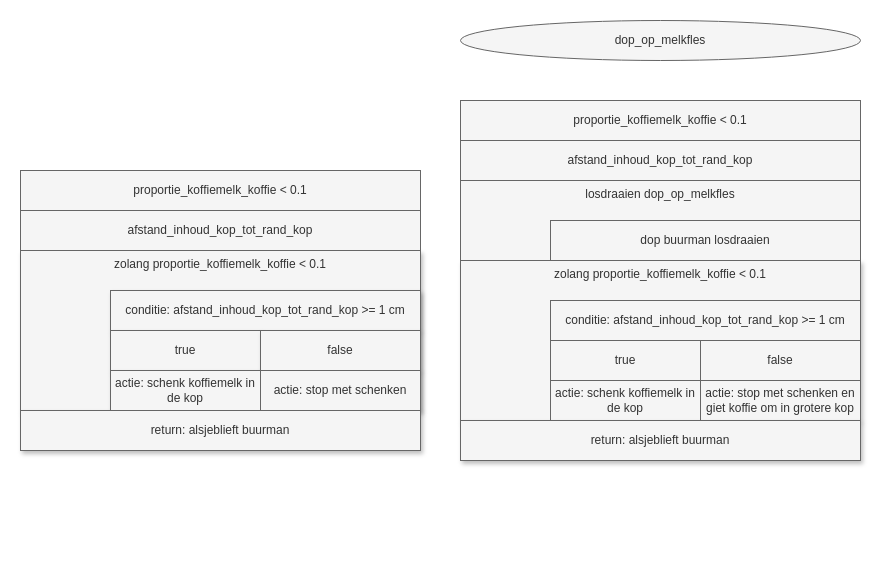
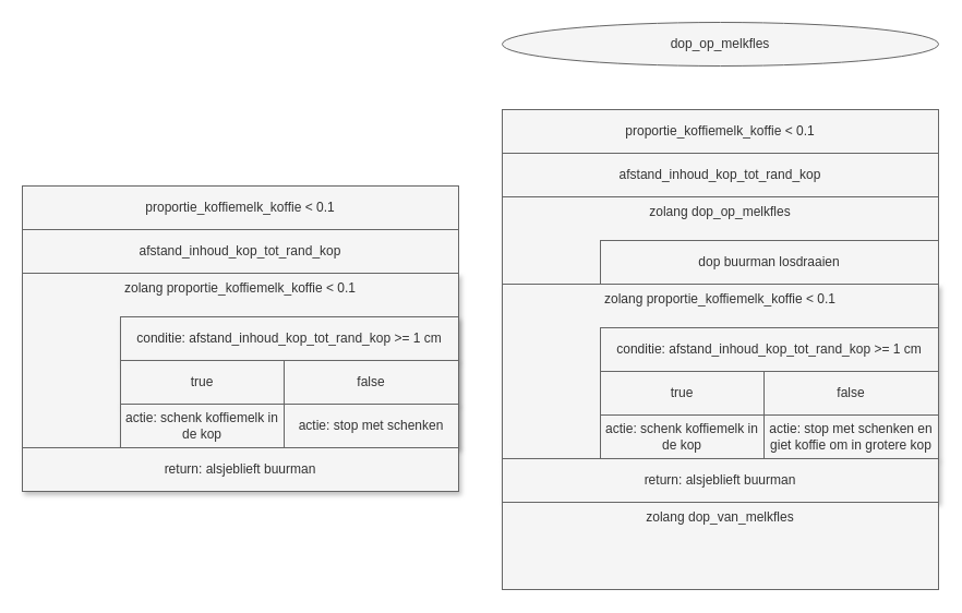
  <mxCell id="0" />
  <mxCell id="1" parent="0" />
  <mxCell id="2" value="zolang proportie_koffiemelk_koffie &amp;lt; 0.1" style="html=1;shadow=1;whiteSpace=wrap;labelPosition=center;verticalLabelPosition=middle;align=center;verticalAlign=top;fillColor=#f5f5f5;fontColor=#333333;strokeColor=#666666;" parent="1" vertex="1"><mxGeometry x="20" y="250" width="400" height="160" as="geometry" /></mxCell>
  <mxCell id="3" value="conditie:&amp;nbsp;afstand_inhoud_kop_tot_rand_kop &amp;gt;= 1 cm" style="whiteSpace=wrap;html=1;shadow=1;fillColor=#f5f5f5;fontColor=#333333;strokeColor=#666666;" parent="1" vertex="1"><mxGeometry x="110" y="290" width="310" height="40" as="geometry" /></mxCell>
  <mxCell id="4" value="true" style="whiteSpace=wrap;html=1;shadow=1;fillColor=#f5f5f5;fontColor=#333333;strokeColor=#666666;" parent="1" vertex="1"><mxGeometry x="110" y="330" width="150" height="40" as="geometry" /></mxCell>
  <mxCell id="5" value="actie: schenk koffiemelk in de kop" style="whiteSpace=wrap;html=1;shadow=1;fillColor=#f5f5f5;fontColor=#333333;strokeColor=#666666;" parent="1" vertex="1"><mxGeometry x="110" y="370" width="150" height="40" as="geometry" /></mxCell>
  <mxCell id="6" value="false" style="whiteSpace=wrap;html=1;shadow=1;fillColor=#f5f5f5;fontColor=#333333;strokeColor=#666666;" parent="1" vertex="1"><mxGeometry x="260" y="330" width="160" height="40" as="geometry" /></mxCell>
  <mxCell id="7" value="actie: stop met schenken" style="whiteSpace=wrap;html=1;shadow=1;fillColor=#f5f5f5;fontColor=#333333;strokeColor=#666666;" parent="1" vertex="1"><mxGeometry x="260" y="370" width="160" height="40" as="geometry" /></mxCell>
  <mxCell id="8" value="return: alsjeblieft buurman" style="whiteSpace=wrap;html=1;shadow=1;fillColor=#f5f5f5;fontColor=#333333;strokeColor=#666666;" parent="1" vertex="1"><mxGeometry x="20" y="410" width="400" height="40" as="geometry" /></mxCell>
  <mxCell id="9" value="afstand_inhoud_kop_tot_rand_kop" style="whiteSpace=wrap;html=1;shadow=0;fillColor=#f5f5f5;fontColor=#333333;strokeColor=#666666;" parent="1" vertex="1"><mxGeometry x="20" y="210" width="400" height="40" as="geometry" /></mxCell>
  <mxCell id="10" value="proportie_koffiemelk_koffie &amp;lt; 0.1" style="html=1;shadow=0;whiteSpace=wrap;labelPosition=center;verticalLabelPosition=middle;align=center;verticalAlign=middle;fillColor=#f5f5f5;fontColor=#333333;strokeColor=#666666;" parent="1" vertex="1"><mxGeometry x="20" y="170" width="400" height="40" as="geometry" /></mxCell>
  <mxCell id="11" value="actie: stop met schenken" style="whiteSpace=wrap;html=1;shadow=0;fillColor=#f5f5f5;fontColor=#333333;strokeColor=#666666;" parent="1" vertex="1"><mxGeometry x="260" y="370" width="160" height="40" as="geometry" /></mxCell>
  <mxCell id="12" value="actie: schenk koffiemelk in de kop" style="whiteSpace=wrap;html=1;shadow=0;fillColor=#f5f5f5;fontColor=#333333;strokeColor=#666666;" parent="1" vertex="1"><mxGeometry x="110" y="370" width="150" height="40" as="geometry" /></mxCell>
  <mxCell id="13" value="false" style="whiteSpace=wrap;html=1;shadow=0;fillColor=#f5f5f5;fontColor=#333333;strokeColor=#666666;" parent="1" vertex="1"><mxGeometry x="260" y="330" width="160" height="40" as="geometry" /></mxCell>
  <mxCell id="14" value="zolang proportie_koffiemelk_koffie &amp;lt; 0.1" style="html=1;shadow=1;whiteSpace=wrap;labelPosition=center;verticalLabelPosition=middle;align=center;verticalAlign=top;fillColor=#f5f5f5;fontColor=#333333;strokeColor=#666666;" parent="1" vertex="1"><mxGeometry x="460" y="260" width="400" height="160" as="geometry" /></mxCell>
  <mxCell id="15" value="conditie:&amp;nbsp;afstand_inhoud_kop_tot_rand_kop &amp;gt;= 1 cm" style="whiteSpace=wrap;html=1;shadow=0;fillColor=#f5f5f5;fontColor=#333333;strokeColor=#666666;" parent="1" vertex="1"><mxGeometry x="550" y="300" width="310" height="40" as="geometry" /></mxCell>
  <mxCell id="16" value="actie: stop met schenken en giet koffie om in grotere kop" style="whiteSpace=wrap;html=1;shadow=0;fillColor=#f5f5f5;fontColor=#333333;strokeColor=#666666;" parent="1" vertex="1"><mxGeometry x="700" y="380" width="160" height="40" as="geometry" /></mxCell>
  <mxCell id="17" value="actie: schenk koffiemelk in de kop" style="whiteSpace=wrap;html=1;shadow=0;fillColor=#f5f5f5;fontColor=#333333;strokeColor=#666666;" parent="1" vertex="1"><mxGeometry x="550" y="380" width="150" height="40" as="geometry" /></mxCell>
  <mxCell id="18" value="false" style="whiteSpace=wrap;html=1;shadow=0;fillColor=#f5f5f5;fontColor=#333333;strokeColor=#666666;" parent="1" vertex="1"><mxGeometry x="700" y="340" width="160" height="40" as="geometry" /></mxCell>
  <mxCell id="19" value="true" style="whiteSpace=wrap;html=1;shadow=0;fillColor=#f5f5f5;fontColor=#333333;strokeColor=#666666;" parent="1" vertex="1"><mxGeometry x="550" y="340" width="150" height="40" as="geometry" /></mxCell>
- <mxCell id="20" value="losdraaien dop_op_melkfles" style="html=1;shadow=0;whiteSpace=wrap;labelPosition=center;verticalLabelPosition=middle;align=center;verticalAlign=top;fillColor=#f5f5f5;fontColor=#333333;strokeColor=#666666;" parent="1" vertex="1"><mxGeometry x="460" y="180" width="400" height="80" as="geometry" /></mxCell>
+ <mxCell id="20" value="zolang dop_op_melkfles" style="html=1;shadow=0;whiteSpace=wrap;labelPosition=center;verticalLabelPosition=middle;align=center;verticalAlign=top;fillColor=#f5f5f5;fontColor=#333333;strokeColor=#666666;" parent="1" vertex="1"><mxGeometry x="460" y="180" width="400" height="80" as="geometry" /></mxCell>
  <mxCell id="21" value="dop buurman losdraaien" style="whiteSpace=wrap;html=1;shadow=0;fillColor=#f5f5f5;fontColor=#333333;strokeColor=#666666;" parent="1" vertex="1"><mxGeometry x="550" y="220" width="310" height="40" as="geometry" /></mxCell>
  <mxCell id="22" value="return: alsjeblieft buurman" style="whiteSpace=wrap;html=1;shadow=1;fillColor=#f5f5f5;fontColor=#333333;strokeColor=#666666;" parent="1" vertex="1"><mxGeometry x="460" y="420" width="400" height="40" as="geometry" /></mxCell>
  <mxCell id="23" value="afstand_inhoud_kop_tot_rand_kop" style="whiteSpace=wrap;html=1;shadow=0;fillColor=#f5f5f5;fontColor=#333333;strokeColor=#666666;" parent="1" vertex="1"><mxGeometry x="460" y="140" width="400" height="40" as="geometry" /></mxCell>
  <mxCell id="24" value="proportie_koffiemelk_koffie &amp;lt; 0.1" style="html=1;shadow=0;whiteSpace=wrap;labelPosition=center;verticalLabelPosition=middle;align=center;verticalAlign=middle;fillColor=#f5f5f5;fontColor=#333333;strokeColor=#666666;" parent="1" vertex="1"><mxGeometry x="460" y="100" width="400" height="40" as="geometry" /></mxCell>
  <mxCell id="25" value="dop_op_melkfles" style="ellipse;html=1;shadow=0;whiteSpace=wrap;labelPosition=center;verticalLabelPosition=middle;align=center;verticalAlign=middle;fillColor=#f5f5f5;fontColor=#333333;strokeColor=#666666;" parent="1" vertex="1"><mxGeometry x="460" y="20" width="400" height="40" as="geometry" /></mxCell>
+ <mxCell id="26" value="zolang dop_van_melkfles" style="html=1;shadow=0;whiteSpace=wrap;labelPosition=center;verticalLabelPosition=middle;align=center;verticalAlign=top;fillColor=#f5f5f5;fontColor=#333333;strokeColor=#666666;" parent="1" vertex="1"><mxGeometry x="460" y="460" width="400" height="80" as="geometry" /></mxCell>
